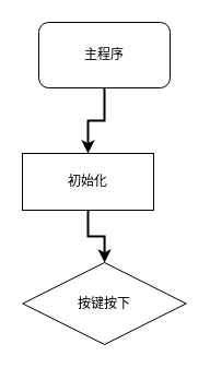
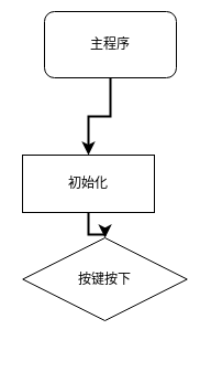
  <mxCell id="0" />
  <mxCell id="1" parent="0" />
  <mxCell id="2" style="edgeStyle=orthogonalEdgeStyle;rounded=0;orthogonalLoop=1;jettySize=auto;html=1;exitX=0.5;exitY=1;exitDx=0;exitDy=0;strokeWidth=2;" edge="1" parent="1" source="3" target="5"><mxGeometry relative="1" as="geometry" /></mxCell>
- <mxCell id="3" value="主程序" style="rounded=1;whiteSpace=wrap;html=1;" vertex="1" parent="1"><mxGeometry x="35" y="20" width="120" height="60" as="geometry" /></mxCell>
+ <mxCell id="3" value="主程序" style="rounded=1;whiteSpace=wrap;html=1;" vertex="1" parent="1"><mxGeometry x="40" y="10" width="120" height="60" as="geometry" /></mxCell>
  <mxCell id="4" style="edgeStyle=orthogonalEdgeStyle;rounded=0;orthogonalLoop=1;jettySize=auto;html=1;strokeWidth=2;" edge="1" parent="1" source="5" target="6"><mxGeometry relative="1" as="geometry" /></mxCell>
  <mxCell id="5" value="初始化" style="rounded=0;whiteSpace=wrap;html=1;" vertex="1" parent="1"><mxGeometry x="20" y="140" width="120" height="52" as="geometry" /></mxCell>
- <mxCell id="6" value="按键按下" style="rhombus;whiteSpace=wrap;html=1;" vertex="1" parent="1"><mxGeometry x="20.25" y="240" width="149.5" height="75" as="geometry" /></mxCell>
+ <mxCell id="6" value="按键按下" style="rhombus;whiteSpace=wrap;html=1;" vertex="1" parent="1"><mxGeometry x="20.25" y="215" width="149.5" height="75" as="geometry" /></mxCell>
